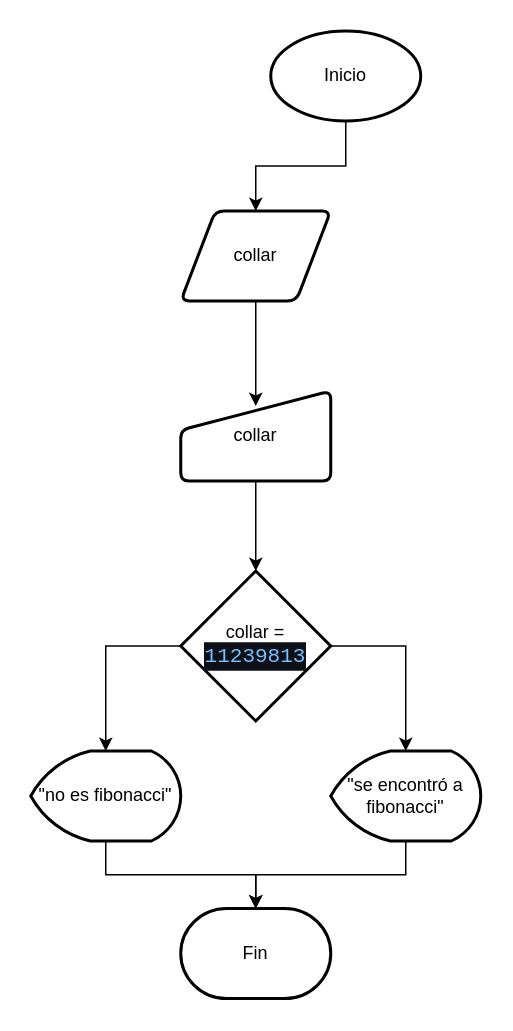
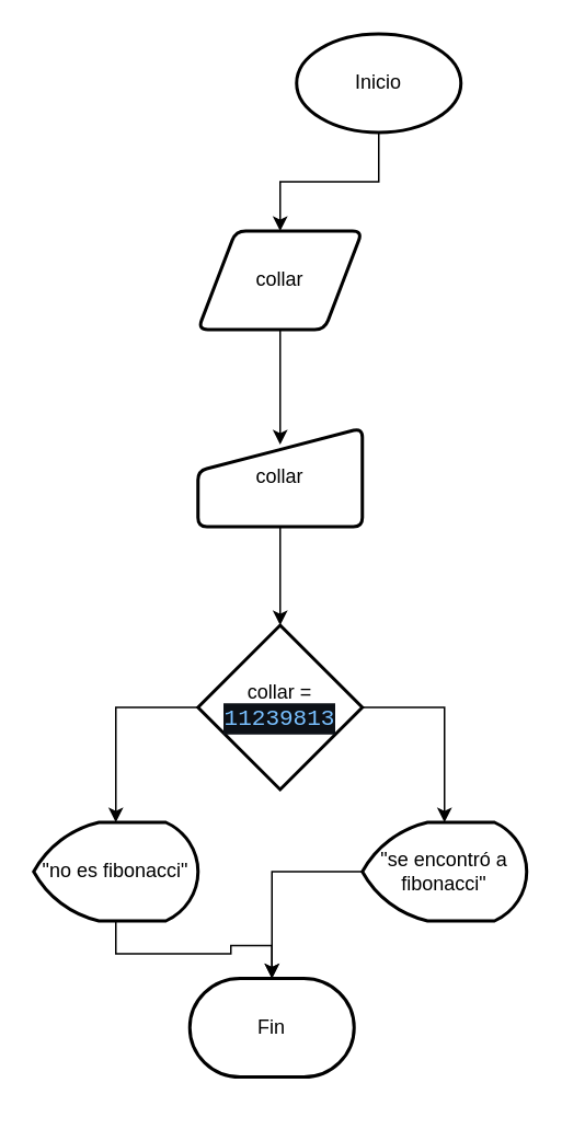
  <mxCell id="0" />
  <mxCell id="1" parent="0" />
  <mxCell id="2" value="" style="edgeStyle=orthogonalEdgeStyle;rounded=0;orthogonalLoop=1;jettySize=auto;html=1;" edge="1" parent="1" source="3" target="5"><mxGeometry relative="1" as="geometry" /></mxCell>
  <mxCell id="3" value="Inicio" style="strokeWidth=2;html=1;shape=mxgraph.flowchart.start_1;whiteSpace=wrap;" vertex="1" parent="1"><mxGeometry x="180" y="20" width="100" height="60" as="geometry" /></mxCell>
  <mxCell id="4" value="" style="edgeStyle=orthogonalEdgeStyle;rounded=0;orthogonalLoop=1;jettySize=auto;html=1;entryX=0.5;entryY=0.167;entryDx=0;entryDy=0;entryPerimeter=0;" edge="1" parent="1" source="5" target="7"><mxGeometry relative="1" as="geometry" /></mxCell>
  <mxCell id="5" value="collar" style="shape=parallelogram;html=1;strokeWidth=2;perimeter=parallelogramPerimeter;whiteSpace=wrap;rounded=1;arcSize=12;size=0.23;" vertex="1" parent="1"><mxGeometry x="120" y="140" width="100" height="60" as="geometry" /></mxCell>
  <mxCell id="6" value="" style="edgeStyle=orthogonalEdgeStyle;rounded=0;orthogonalLoop=1;jettySize=auto;html=1;" edge="1" parent="1" source="7" target="8"><mxGeometry relative="1" as="geometry" /></mxCell>
  <mxCell id="7" value="collar" style="html=1;strokeWidth=2;shape=manualInput;whiteSpace=wrap;rounded=1;size=26;arcSize=11;" vertex="1" parent="1"><mxGeometry x="120" y="260" width="100" height="60" as="geometry" /></mxCell>
  <mxCell id="8" value="collar = &lt;br&gt;&lt;div style=&quot;color: #e6edf3;background-color: #0d1117;font-family: Consolas, 'Courier New', monospace;font-weight: normal;font-size: 14px;line-height: 19px;white-space: pre;&quot;&gt;&lt;div&gt;&lt;span style=&quot;color: #79c0ff;&quot;&gt;11239813&lt;/span&gt;&lt;/div&gt;&lt;/div&gt;" style="strokeWidth=2;html=1;shape=mxgraph.flowchart.decision;whiteSpace=wrap;" vertex="1" parent="1"><mxGeometry x="120" y="380" width="100" height="100" as="geometry" /></mxCell>
  <mxCell id="9" value="&quot;no es fibonacci&quot;" style="strokeWidth=2;html=1;shape=mxgraph.flowchart.display;whiteSpace=wrap;" vertex="1" parent="1"><mxGeometry x="20" y="500" width="100" height="60" as="geometry" /></mxCell>
  <mxCell id="10" value="&quot;se encontró a fibonacci&quot;" style="strokeWidth=2;html=1;shape=mxgraph.flowchart.display;whiteSpace=wrap;" vertex="1" parent="1"><mxGeometry x="220" y="500" width="100" height="60" as="geometry" /></mxCell>
  <mxCell id="11" style="edgeStyle=orthogonalEdgeStyle;rounded=0;orthogonalLoop=1;jettySize=auto;html=1;entryX=0.5;entryY=0;entryDx=0;entryDy=0;entryPerimeter=0;" edge="1" parent="1" source="8" target="9"><mxGeometry relative="1" as="geometry"><Array as="points"><mxPoint x="70" y="430" /></Array></mxGeometry></mxCell>
  <mxCell id="12" style="edgeStyle=orthogonalEdgeStyle;rounded=0;orthogonalLoop=1;jettySize=auto;html=1;entryX=0.5;entryY=0;entryDx=0;entryDy=0;entryPerimeter=0;" edge="1" parent="1" source="8" target="10"><mxGeometry relative="1" as="geometry"><Array as="points"><mxPoint x="270" y="430" /></Array></mxGeometry></mxCell>
- <mxCell id="13" value="Fin" style="strokeWidth=2;html=1;shape=mxgraph.flowchart.terminator;whiteSpace=wrap;" vertex="1" parent="1"><mxGeometry x="120" y="605" width="100" height="60" as="geometry" /></mxCell>
+ <mxCell id="13" value="Fin" style="strokeWidth=2;html=1;shape=mxgraph.flowchart.terminator;whiteSpace=wrap;" vertex="1" parent="1"><mxGeometry x="115" y="595" width="100" height="60" as="geometry" /></mxCell>
  <mxCell id="14" style="edgeStyle=orthogonalEdgeStyle;rounded=0;orthogonalLoop=1;jettySize=auto;html=1;entryX=0.5;entryY=0;entryDx=0;entryDy=0;entryPerimeter=0;" edge="1" parent="1" source="9" target="13"><mxGeometry relative="1" as="geometry" /></mxCell>
  <mxCell id="15" style="edgeStyle=orthogonalEdgeStyle;rounded=0;orthogonalLoop=1;jettySize=auto;html=1;entryX=0.5;entryY=0;entryDx=0;entryDy=0;entryPerimeter=0;" edge="1" parent="1" source="10" target="13"><mxGeometry relative="1" as="geometry" /></mxCell>
